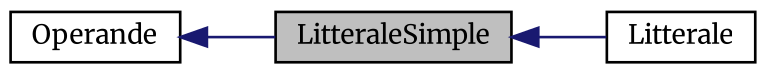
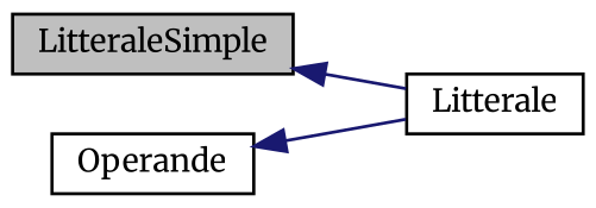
  digraph {
    fontname=Merriweather
    rankdir=LR
    node [color=black fillcolor=white fontname=Merriweather fontsize=10 shape=record style=filled]
    edge [color=midnightblue dir=back fontname=Merriweather fontsize=10 labelfontname=Helvetica labelfontsize=10 style=solid]
    n1 [fillcolor=grey75 fontcolor=black height=0.2 label=LitteraleSimple width=0.4]
    n2 [height=0.2 label=Litterale width=0.4]
    n3 [height=0.2 label=Operande width=0.4]
    n1 -> n2
-   n3 -> n1
+   n3 -> n2
  }
